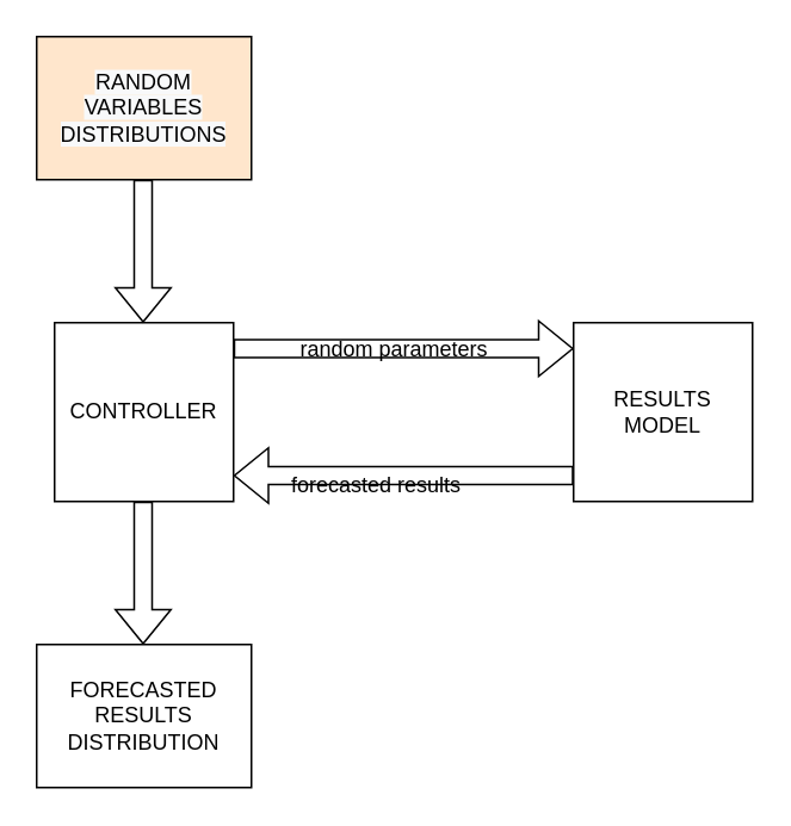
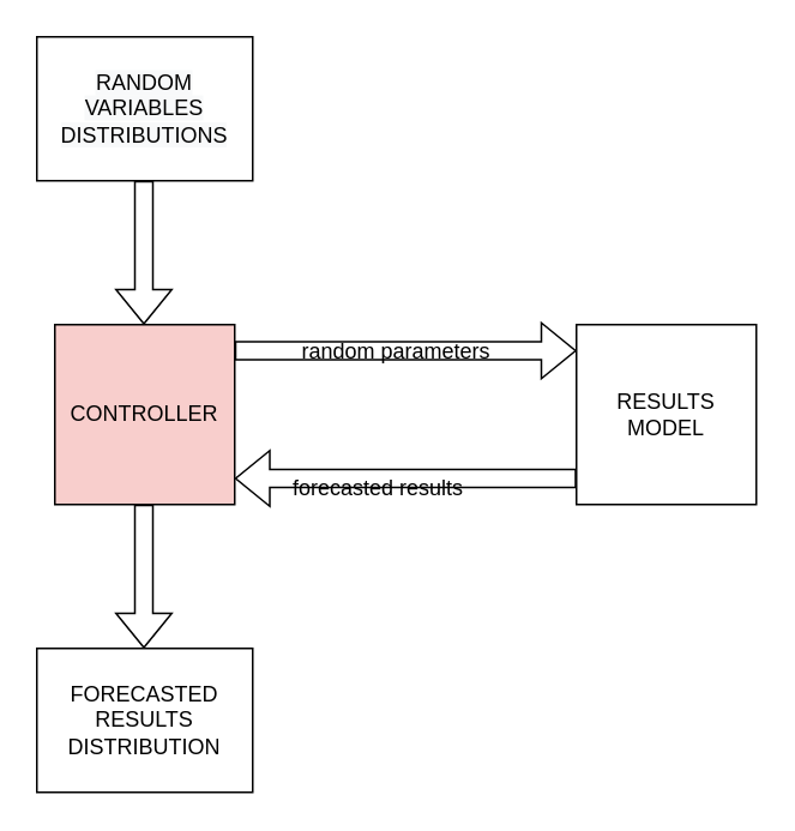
  <mxCell id="0" />
  <mxCell id="1" parent="0" />
- <mxCell id="2" value="CONTROLLER" style="whiteSpace=wrap;html=1;aspect=fixed;" vertex="1" parent="1"><mxGeometry x="30" y="180" width="100" height="100" as="geometry" /></mxCell>
+ <mxCell id="2" value="CONTROLLER" style="whiteSpace=wrap;html=1;aspect=fixed;fillColor=#f8cecc;" vertex="1" parent="1"><mxGeometry x="30" y="180" width="100" height="100" as="geometry" /></mxCell>
  <mxCell id="3" value="RESULTS MODEL" style="whiteSpace=wrap;html=1;aspect=fixed;" vertex="1" parent="1"><mxGeometry x="320" y="180" width="100" height="100" as="geometry" /></mxCell>
  <mxCell id="4" value="" style="shape=flexArrow;endArrow=classic;html=1;rounded=0;" edge="1" parent="1"><mxGeometry width="50" height="50" relative="1" as="geometry"><mxPoint x="79.5" y="100" as="sourcePoint" /><mxPoint x="79.5" y="180" as="targetPoint" /></mxGeometry></mxCell>
  <mxCell id="5" value="" style="shape=flexArrow;endArrow=classic;html=1;rounded=0;" edge="1" parent="1"><mxGeometry width="50" height="50" relative="1" as="geometry"><mxPoint x="79.5" y="280" as="sourcePoint" /><mxPoint x="79.5" y="360" as="targetPoint" /></mxGeometry></mxCell>
- <mxCell id="6" value="&lt;span style=&quot;color: rgb(0, 0, 0); font-family: Helvetica; font-size: 12px; font-style: normal; font-variant-ligatures: normal; font-variant-caps: normal; font-weight: 400; letter-spacing: normal; orphans: 2; text-align: center; text-indent: 0px; text-transform: none; widows: 2; word-spacing: 0px; -webkit-text-stroke-width: 0px; background-color: rgb(248, 249, 250); text-decoration-thickness: initial; text-decoration-style: initial; text-decoration-color: initial; float: none; display: inline !important;&quot;&gt;RANDOM VARIABLES DISTRIBUTIONS&lt;/span&gt;" style="rounded=0;whiteSpace=wrap;html=1;fillColor=#ffe6cc;" vertex="1" parent="1"><mxGeometry x="20" y="20" width="120" height="80" as="geometry" /></mxCell>
+ <mxCell id="6" value="&lt;span style=&quot;color: rgb(0, 0, 0); font-family: Helvetica; font-size: 12px; font-style: normal; font-variant-ligatures: normal; font-variant-caps: normal; font-weight: 400; letter-spacing: normal; orphans: 2; text-align: center; text-indent: 0px; text-transform: none; widows: 2; word-spacing: 0px; -webkit-text-stroke-width: 0px; background-color: rgb(248, 249, 250); text-decoration-thickness: initial; text-decoration-style: initial; text-decoration-color: initial; float: none; display: inline !important;&quot;&gt;RANDOM VARIABLES DISTRIBUTIONS&lt;/span&gt;" style="rounded=0;whiteSpace=wrap;html=1;" vertex="1" parent="1"><mxGeometry x="20" y="20" width="120" height="80" as="geometry" /></mxCell>
  <mxCell id="7" value="FORECASTED RESULTS DISTRIBUTION" style="rounded=0;whiteSpace=wrap;html=1;" vertex="1" parent="1"><mxGeometry x="20" y="360" width="120" height="80" as="geometry" /></mxCell>
  <mxCell id="8" value="random parameters" style="text;html=1;strokeColor=none;fillColor=none;align=center;verticalAlign=middle;whiteSpace=wrap;rounded=0;" vertex="1" parent="1"><mxGeometry x="160" y="190" width="120" height="10" as="geometry" /></mxCell>
  <mxCell id="9" value="forecasted results" style="text;html=1;strokeColor=none;fillColor=none;align=center;verticalAlign=middle;whiteSpace=wrap;rounded=0;" vertex="1" parent="1"><mxGeometry x="150" y="265" width="120" height="12" as="geometry" /></mxCell>
  <mxCell id="10" value="" style="shape=flexArrow;endArrow=classic;html=1;rounded=0;" edge="1" parent="1"><mxGeometry width="50" height="50" relative="1" as="geometry"><mxPoint x="130" y="194.5" as="sourcePoint" /><mxPoint x="320" y="194.5" as="targetPoint" /></mxGeometry></mxCell>
  <mxCell id="11" value="" style="shape=flexArrow;endArrow=classic;html=1;rounded=0;" edge="1" parent="1"><mxGeometry width="50" height="50" relative="1" as="geometry"><mxPoint x="320" y="265.5" as="sourcePoint" /><mxPoint x="130" y="265.5" as="targetPoint" /></mxGeometry></mxCell>
